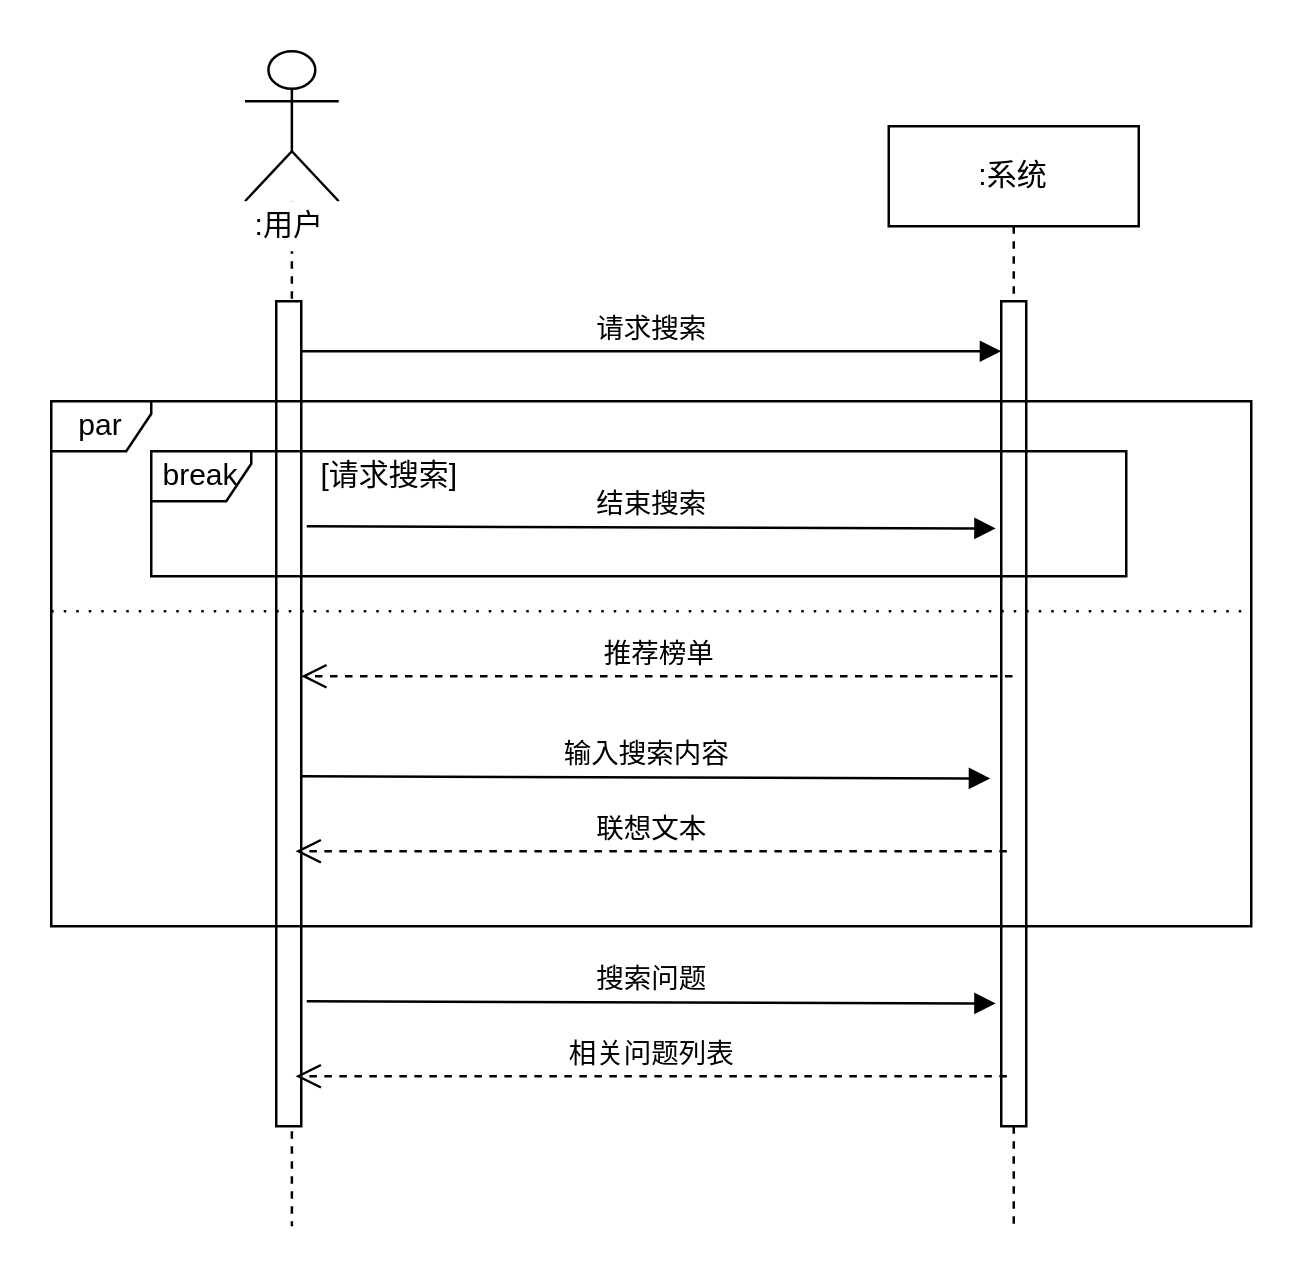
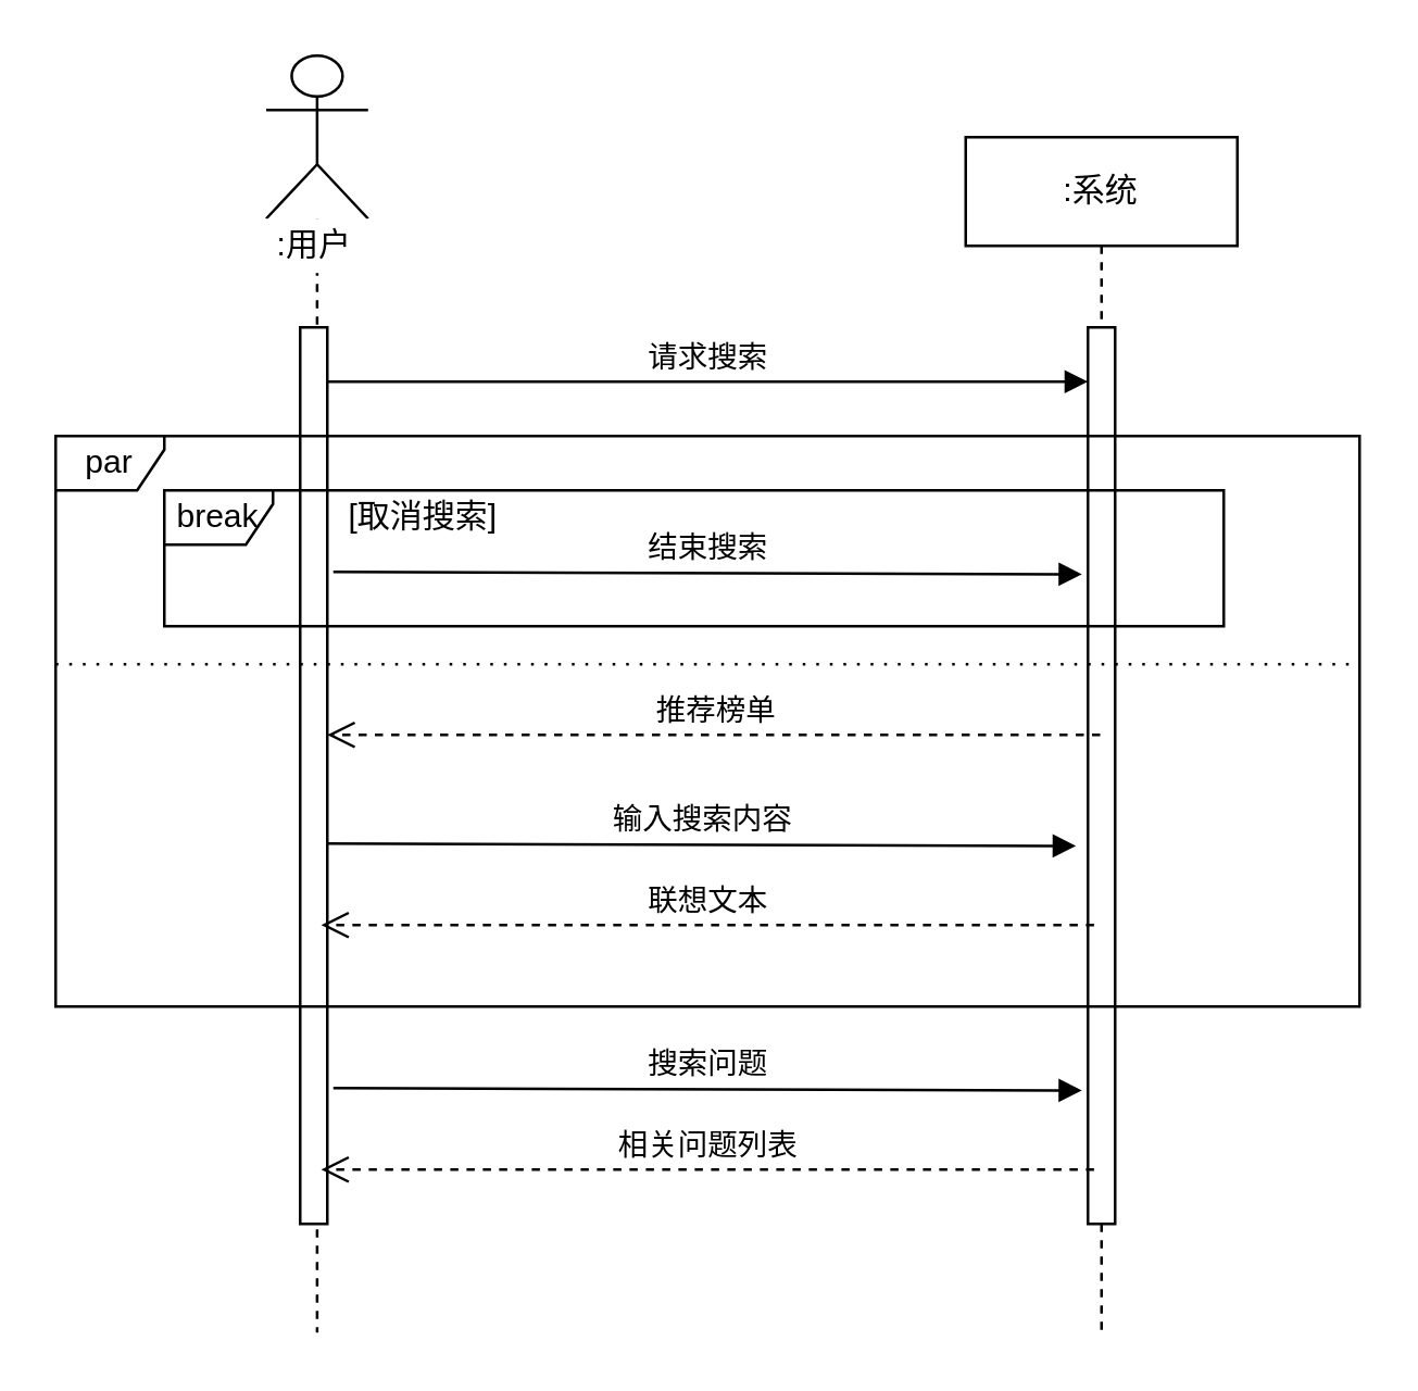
  <mxCell id="0" />
  <mxCell id="1" style="" parent="0" />
  <mxCell id="2" value=":系统" style="shape=umlLifeline;perimeter=lifelinePerimeter;whiteSpace=wrap;html=1;container=1;collapsible=0;recursiveResize=0;outlineConnect=0;" vertex="1" parent="1"><mxGeometry x="355" y="50" width="100" height="440" as="geometry" /></mxCell>
  <mxCell id="3" value="" style="html=1;points=[];perimeter=orthogonalPerimeter;fillColor=#ffffff;" vertex="1" parent="2"><mxGeometry x="45" y="70" width="10" height="330" as="geometry" /></mxCell>
  <mxCell id="4" value="" style="shape=umlLifeline;participant=umlActor;perimeter=lifelinePerimeter;whiteSpace=wrap;html=1;container=1;collapsible=0;recursiveResize=0;verticalAlign=top;spacingTop=36;labelBackgroundColor=#ffffff;outlineConnect=0;size=60;" vertex="1" parent="1"><mxGeometry x="97.5" y="20" width="37.5" height="470" as="geometry" /></mxCell>
  <mxCell id="5" value=":用户" style="text;html=1;align=center;verticalAlign=middle;resizable=0;points=[];autosize=1;fillColor=#ffffff;" vertex="1" parent="4"><mxGeometry x="-2.5" y="60" width="40" height="20" as="geometry" /></mxCell>
  <mxCell id="6" value="" style="html=1;points=[];perimeter=orthogonalPerimeter;fillColor=#ffffff;" vertex="1" parent="4"><mxGeometry x="12.5" y="100" width="10" height="330" as="geometry" /></mxCell>
  <mxCell id="7" value="开始+框架" style="" parent="0" />
  <mxCell id="8" value="par" style="shape=umlFrame;whiteSpace=wrap;html=1;fillColor=#ffffff;width=40;height=20;" vertex="1" parent="7"><mxGeometry x="20" y="160" width="480" height="210" as="geometry" /></mxCell>
  <mxCell id="9" value="请求搜索" style="html=1;verticalAlign=bottom;endArrow=block;" edge="1" parent="7"><mxGeometry width="80" relative="1" as="geometry"><mxPoint x="120" y="140" as="sourcePoint" /><mxPoint x="400" y="140" as="targetPoint" /></mxGeometry></mxCell>
  <mxCell id="10" value="" style="line;strokeWidth=1;fillColor=none;align=left;verticalAlign=middle;spacingTop=-1;spacingLeft=3;spacingRight=3;rotatable=0;labelPosition=right;points=[];portConstraint=eastwest;dashed=1;dashPattern=1 4;" vertex="1" parent="7"><mxGeometry x="20" y="240" width="480" height="8" as="geometry" /></mxCell>
  <mxCell id="11" value="中间流程" parent="0" />
  <mxCell id="12" value="break" style="shape=umlFrame;whiteSpace=wrap;html=1;fillColor=#ffffff;width=40;height=20;" vertex="1" parent="11"><mxGeometry x="60" y="180" width="390" height="50" as="geometry" /></mxCell>
- <mxCell id="13" value="[请求搜索]" style="text;html=1;align=center;verticalAlign=middle;resizable=0;points=[];autosize=1;" vertex="1" parent="11"><mxGeometry x="120" y="180" width="70" height="20" as="geometry" /></mxCell>
+ <mxCell id="13" value="[取消搜索]" style="text;html=1;align=center;verticalAlign=middle;resizable=0;points=[];autosize=1;" vertex="1" parent="11"><mxGeometry x="120" y="180" width="70" height="20" as="geometry" /></mxCell>
  <mxCell id="14" value="结束搜索" style="html=1;verticalAlign=bottom;endArrow=block;entryX=-0.44;entryY=0.072;entryDx=0;entryDy=0;entryPerimeter=0;" edge="1" parent="11"><mxGeometry width="80" relative="1" as="geometry"><mxPoint x="122.2" y="210" as="sourcePoint" /><mxPoint x="397.8" y="210.88" as="targetPoint" /></mxGeometry></mxCell>
  <mxCell id="15" value="输入搜索内容" style="html=1;verticalAlign=bottom;endArrow=block;entryX=-0.44;entryY=0.072;entryDx=0;entryDy=0;entryPerimeter=0;" edge="1" parent="11"><mxGeometry width="80" relative="1" as="geometry"><mxPoint x="120" y="310" as="sourcePoint" /><mxPoint x="395.6" y="310.88" as="targetPoint" /></mxGeometry></mxCell>
  <mxCell id="16" value="推荐榜单" style="html=1;verticalAlign=bottom;endArrow=open;dashed=1;endSize=8;" edge="1" parent="11"><mxGeometry relative="1" as="geometry"><mxPoint x="404.5" y="270" as="sourcePoint" /><mxPoint x="120" y="270" as="targetPoint" /></mxGeometry></mxCell>
  <mxCell id="17" value="联想文本" style="html=1;verticalAlign=bottom;endArrow=open;dashed=1;endSize=8;" edge="1" parent="11"><mxGeometry relative="1" as="geometry"><mxPoint x="402.25" y="340" as="sourcePoint" /><mxPoint x="117.75" y="340" as="targetPoint" /></mxGeometry></mxCell>
  <mxCell id="18" value="搜索问题" style="html=1;verticalAlign=bottom;endArrow=block;entryX=-0.44;entryY=0.072;entryDx=0;entryDy=0;entryPerimeter=0;" edge="1" parent="11"><mxGeometry width="80" relative="1" as="geometry"><mxPoint x="122.2" y="400" as="sourcePoint" /><mxPoint x="397.8" y="400.88" as="targetPoint" /></mxGeometry></mxCell>
  <mxCell id="19" value="相关问题列表" style="html=1;verticalAlign=bottom;endArrow=open;dashed=1;endSize=8;" edge="1" parent="11"><mxGeometry relative="1" as="geometry"><mxPoint x="402.25" y="430" as="sourcePoint" /><mxPoint x="117.75" y="430" as="targetPoint" /></mxGeometry></mxCell>
